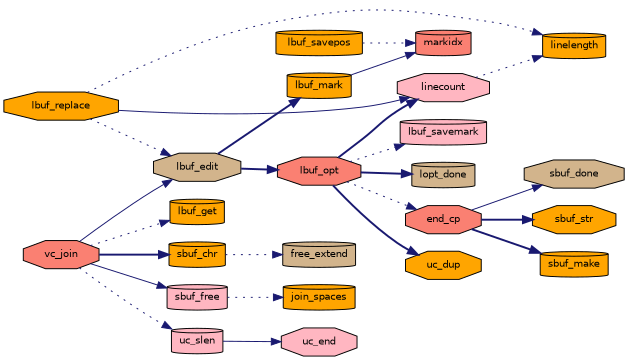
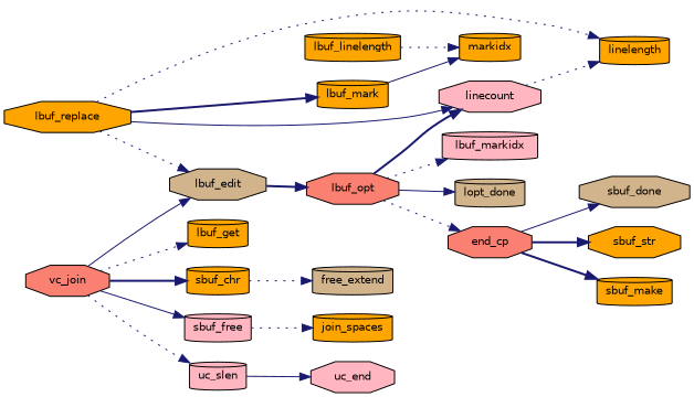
  digraph {
    rankdir=LR
    node [color=black fillcolor=orange fontname=Helvetica fontsize=10 shape=cylinder style=filled]
    edge [color=midnightblue fontname=Helvetica fontsize=10 labelfontname=Helvetica labelfontsize=10 style=dotted]
    n1 [fillcolor=salmon fontcolor=black height=0.2 label=vc_join shape=octagon width=0.4]
    n2 [fillcolor=tan height=0.2 label=lbuf_edit shape=octagon width=0.4]
    n3 [height=0.2 label=lbuf_get width=0.4]
    n4 [height=0.2 label=sbuf_chr width=0.4]
    n5 [fillcolor=lightpink height=0.2 label=sbuf_free width=0.4]
    n6 [fillcolor=lightpink height=0.2 label=uc_slen width=0.4]
    n7 [height=0.2 label=join_spaces width=0.4]
    n8 [fillcolor=salmon height=0.2 label=lbuf_opt shape=octagon width=0.4]
    n9 [height=0.2 label=sbuf_make width=0.4]
    n10 [fillcolor=tan height=0.2 label=free_extend width=0.4]
    n11 [fillcolor=lightpink height=0.2 label=uc_end shape=octagon width=0.4]
    n12 [fillcolor=salmon height=0.2 label=end_cp shape=octagon width=0.4]
-   n13 [fillcolor=lightpink height=0.2 label=lbuf_savemark width=0.4]
+   n13 [fillcolor=lightpink height=0.2 label=lbuf_markidx width=0.4]
    n14 [fillcolor=lightpink height=0.2 label=linecount shape=octagon width=0.4]
    n15 [fillcolor=tan height=0.2 label=lopt_done width=0.4]
-   n16 [height=0.2 label=uc_dup shape=octagon width=0.4]
    n17 [height=0.2 label=lbuf_replace shape=octagon width=0.4]
    n18 [height=0.2 label=linelength width=0.4]
    n19 [height=0.2 label=lbuf_mark width=0.4]
    n20 [fillcolor=tan height=0.2 label=sbuf_done shape=octagon width=0.4]
    n21 [height=0.2 label=sbuf_str shape=octagon width=0.4]
-   n22 [height=0.2 label=lbuf_savepos width=0.4]
-   n23 [fillcolor=salmon height=0.2 label=markidx width=0.4]
+   n22 [height=0.2 label=lbuf_linelength width=0.4]
+   n23 [height=0.2 label=markidx width=0.4]
    n1 -> n2 [style=solid]
    n1 -> n3
    n1 -> n4 [style=bold]
    n1 -> n5 [style=solid]
    n1 -> n6
    n2 -> n8 [style=bold]
    n4 -> n10
    n5 -> n7
    n6 -> n11 [style=solid]
    n8 -> n12
    n8 -> n13
    n8 -> n14 [style=bold]
-   n8 -> n15 [style=bold]
-   n8 -> n16 [style=bold]
+   n8 -> n15 [style=solid]
    n12 -> n9 [style=bold]
    n12 -> n20 [style=solid]
    n12 -> n21 [style=bold]
    n14 -> n18
    n17 -> n2
    n17 -> n14 [style=solid]
    n17 -> n18
-   n2 -> n19 [style=bold]
+   n17 -> n19 [style=bold]
    n19 -> n23 [style=solid]
    n22 -> n23
  }
